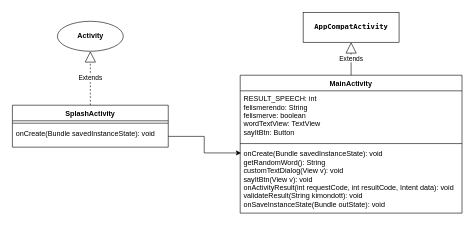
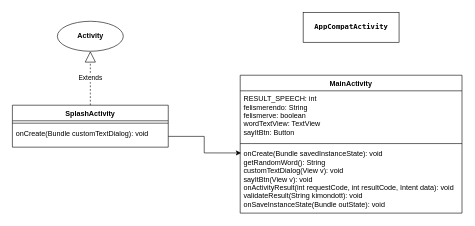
  <mxCell id="0" />
  <mxCell id="1" parent="0" />
  <mxCell id="2" value="MainActivity" style="swimlane;fontStyle=1;align=center;verticalAlign=top;childLayout=stackLayout;horizontal=1;startSize=26;horizontalStack=0;resizeParent=1;resizeParentMax=0;resizeLast=0;collapsible=1;marginBottom=0;" vertex="1" parent="1"><mxGeometry x="400" y="125" width="370" height="230" as="geometry" /></mxCell>
  <mxCell id="3" value="RESULT_SPEECH: int&#10;felismerendo: String&#10;felismerve: boolean&#10;wordTextView: TextView&#10;sayItBtn: Button" style="text;strokeColor=none;fillColor=none;align=left;verticalAlign=top;spacingLeft=4;spacingRight=4;overflow=hidden;rotatable=0;points=[[0,0.5],[1,0.5]];portConstraint=eastwest;fontStyle=0" vertex="1" parent="2"><mxGeometry y="26" width="370" height="84" as="geometry" /></mxCell>
  <mxCell id="4" value="" style="line;strokeWidth=1;fillColor=none;align=left;verticalAlign=middle;spacingTop=-1;spacingLeft=3;spacingRight=3;rotatable=0;labelPosition=right;points=[];portConstraint=eastwest;" vertex="1" parent="2"><mxGeometry y="110" width="370" height="8" as="geometry" /></mxCell>
  <mxCell id="5" value="onCreate(Bundle savedInstanceState): void&#10;getRandomWord(): String&#10;customTextDialog(View v): void&#10;sayItBtn(View v): void&#10;onActivityResult(int requestCode, int resultCode, Intent data): void&#10;validateResult(String kimondott): void&#10;onSaveInstanceState(Bundle outState): void" style="text;strokeColor=none;fillColor=none;align=left;verticalAlign=top;spacingLeft=4;spacingRight=4;overflow=hidden;rotatable=0;points=[[0,0.5],[1,0.5]];portConstraint=eastwest;" vertex="1" parent="2"><mxGeometry y="118" width="370" height="112" as="geometry" /></mxCell>
  <mxCell id="6" value="SplashActivity" style="swimlane;fontStyle=1;align=center;verticalAlign=top;childLayout=stackLayout;horizontal=1;startSize=26;horizontalStack=0;resizeParent=1;resizeParentMax=0;resizeLast=0;collapsible=1;marginBottom=0;" vertex="1" parent="1"><mxGeometry x="20" y="175" width="260" height="70" as="geometry" /></mxCell>
  <mxCell id="7" value="" style="line;strokeWidth=1;fillColor=none;align=left;verticalAlign=middle;spacingTop=-1;spacingLeft=3;spacingRight=3;rotatable=0;labelPosition=right;points=[];portConstraint=eastwest;" vertex="1" parent="6"><mxGeometry y="26" width="260" height="8" as="geometry" /></mxCell>
- <mxCell id="8" value="onCreate(Bundle savedInstanceState): void" style="text;strokeColor=none;fillColor=none;align=left;verticalAlign=top;spacingLeft=4;spacingRight=4;overflow=hidden;rotatable=0;points=[[0,0.5],[1,0.5]];portConstraint=eastwest;" vertex="1" parent="6"><mxGeometry y="34" width="260" height="36" as="geometry" /></mxCell>
+ <mxCell id="8" value="onCreate(Bundle customTextDialog): void" style="text;strokeColor=none;fillColor=none;align=left;verticalAlign=top;spacingLeft=4;spacingRight=4;overflow=hidden;rotatable=0;points=[[0,0.5],[1,0.5]];portConstraint=eastwest;" vertex="1" parent="6"><mxGeometry y="34" width="260" height="36" as="geometry" /></mxCell>
  <mxCell id="9" style="edgeStyle=orthogonalEdgeStyle;rounded=0;orthogonalLoop=1;jettySize=auto;html=1;entryX=0.004;entryY=0.104;entryDx=0;entryDy=0;entryPerimeter=0;" edge="1" parent="1" source="8" target="5"><mxGeometry relative="1" as="geometry" /></mxCell>
  <mxCell id="10" value="&lt;b&gt;Activity&lt;/b&gt;" style="ellipse;html=1;" vertex="1" parent="1"><mxGeometry x="95" y="35" width="110" height="50" as="geometry" /></mxCell>
  <mxCell id="11" value="&lt;pre style=&quot;font-family: &amp;#34;dejavu sans mono&amp;#34;&quot;&gt;&lt;span style=&quot;background-color: rgb(255 , 255 , 255)&quot;&gt;&lt;b&gt;AppCompatActivity&lt;/b&gt;&lt;/span&gt;&lt;/pre&gt;" style="html=1;" vertex="1" parent="1"><mxGeometry x="505" y="20" width="160" height="50" as="geometry" /></mxCell>
  <mxCell id="12" value="Extends" style="endArrow=block;endSize=16;endFill=0;html=1;exitX=0.5;exitY=0;exitDx=0;exitDy=0;entryX=0.5;entryY=1;entryDx=0;entryDy=0;dashed=1;" edge="1" parent="1" source="6" target="10"><mxGeometry width="160" relative="1" as="geometry"><mxPoint x="380" y="235" as="sourcePoint" /><mxPoint x="540" y="235" as="targetPoint" /></mxGeometry></mxCell>
- <mxCell id="13" value="Extends" style="endArrow=block;endSize=16;endFill=0;html=1;exitX=0.5;exitY=0;exitDx=0;exitDy=0;entryX=0.5;entryY=1;entryDx=0;entryDy=0;" edge="1" parent="1" source="2" target="11"><mxGeometry width="160" relative="1" as="geometry"><mxPoint x="160" y="185" as="sourcePoint" /><mxPoint x="160" y="95" as="targetPoint" /></mxGeometry></mxCell>
